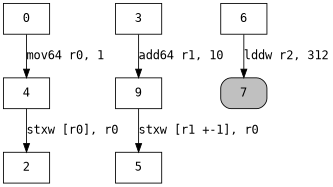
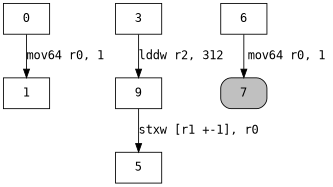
  digraph {
    node [fontname=monospace shape=box]
    edge [fontname=monospace]
    0
-   1 [label=4]
-   2
+   1
    n4 [label=9]
    3
    5
    7 [fillcolor=grey style="rounded,filled"]
    6
    0 -> 1 [label="mov64 r0, 1"]
-   1 -> 2 [label="stxw [r0], r0"]
    n4 -> 5 [label="stxw [r1 +-1], r0"]
-   3 -> n4 [label="add64 r1, 10"]
-   6 -> 7 [label="lddw r2, 312"]
+   3 -> n4 [label="lddw r2, 312"]
+   6 -> 7 [label="mov64 r0, 1"]
  }
